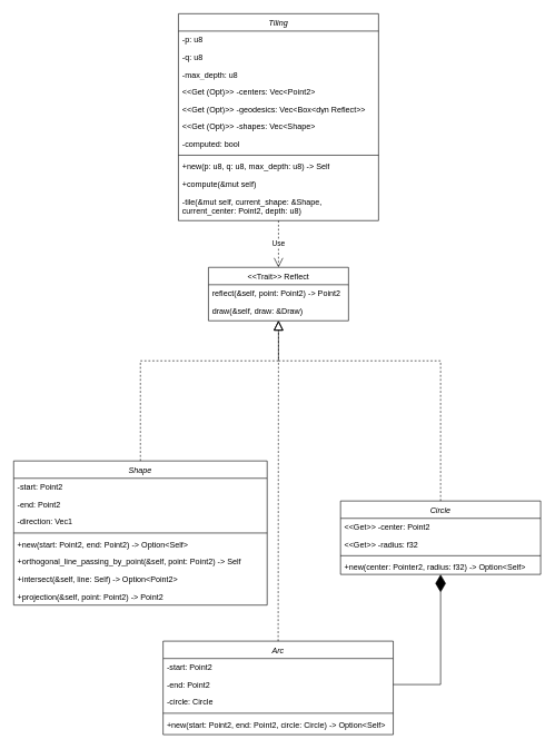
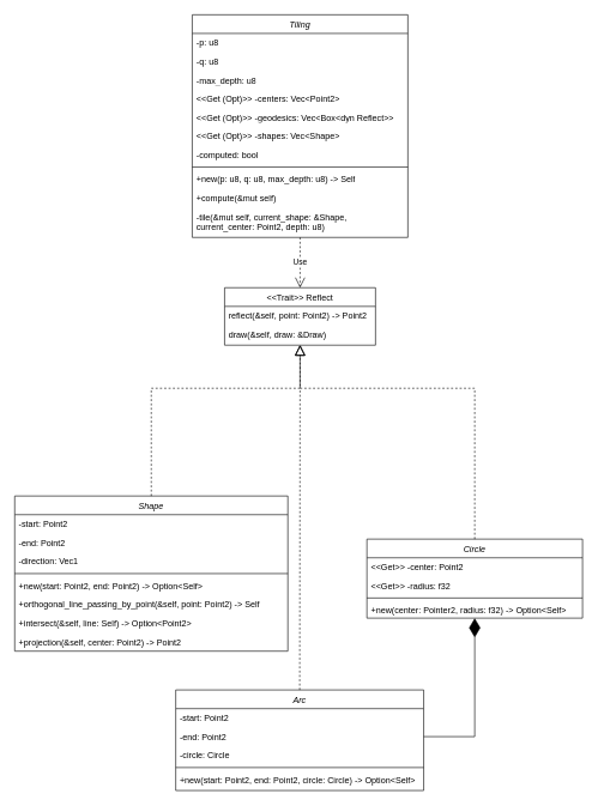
  <mxCell id="0" />
  <mxCell id="1" parent="0" />
  <mxCell id="2" value="&lt;&lt;Trait&gt;&gt; Reflect" style="swimlane;fontStyle=0;align=center;verticalAlign=top;childLayout=stackLayout;horizontal=1;startSize=26;horizontalStack=0;resizeParent=1;resizeLast=0;collapsible=1;marginBottom=0;rounded=0;shadow=0;strokeWidth=1;" parent="1" vertex="1"><mxGeometry x="312" y="400" width="210" height="80" as="geometry"><mxRectangle x="550" y="140" width="160" height="26" as="alternateBounds" /></mxGeometry></mxCell>
  <mxCell id="3" value="reflect(&amp;self, point: Point2) -&gt; Point2" style="text;align=left;verticalAlign=top;spacingLeft=4;spacingRight=4;overflow=hidden;rotatable=0;points=[[0,0.5],[1,0.5]];portConstraint=eastwest;" parent="2" vertex="1"><mxGeometry y="26" width="210" height="26" as="geometry" /></mxCell>
  <mxCell id="4" value="draw(&amp;self, draw: &amp;Draw)" style="text;align=left;verticalAlign=top;spacingLeft=4;spacingRight=4;overflow=hidden;rotatable=0;points=[[0,0.5],[1,0.5]];portConstraint=eastwest;rounded=0;shadow=0;html=0;" parent="2" vertex="1"><mxGeometry y="52" width="210" height="26" as="geometry" /></mxCell>
  <mxCell id="5" value="Circle" style="swimlane;fontStyle=2;align=center;verticalAlign=top;childLayout=stackLayout;horizontal=1;startSize=26;horizontalStack=0;resizeParent=1;resizeLast=0;collapsible=1;marginBottom=0;rounded=0;shadow=0;strokeWidth=1;" vertex="1" parent="1"><mxGeometry x="510" y="750" width="300" height="110" as="geometry"><mxRectangle x="490" y="180" width="160" height="26" as="alternateBounds" /></mxGeometry></mxCell>
  <mxCell id="6" value="&lt;&lt;Get&gt;&gt; -center: Point2" style="text;align=left;verticalAlign=top;spacingLeft=4;spacingRight=4;overflow=hidden;rotatable=0;points=[[0,0.5],[1,0.5]];portConstraint=eastwest;" vertex="1" parent="5"><mxGeometry y="26" width="300" height="26" as="geometry" /></mxCell>
  <mxCell id="7" value="&lt;&lt;Get&gt;&gt; -radius: f32" style="text;align=left;verticalAlign=top;spacingLeft=4;spacingRight=4;overflow=hidden;rotatable=0;points=[[0,0.5],[1,0.5]];portConstraint=eastwest;rounded=0;shadow=0;html=0;" vertex="1" parent="5"><mxGeometry y="52" width="300" height="26" as="geometry" /></mxCell>
  <mxCell id="8" value="" style="line;html=1;strokeWidth=1;align=left;verticalAlign=middle;spacingTop=-1;spacingLeft=3;spacingRight=3;rotatable=0;labelPosition=right;points=[];portConstraint=eastwest;" vertex="1" parent="5"><mxGeometry y="78" width="300" height="8" as="geometry" /></mxCell>
  <mxCell id="9" value="+new(center: Pointer2, radius: f32) -&gt; Option&lt;Self&gt;&#10;" style="text;align=left;verticalAlign=top;spacingLeft=4;spacingRight=4;overflow=hidden;rotatable=0;points=[[0,0.5],[1,0.5]];portConstraint=eastwest;" vertex="1" parent="5"><mxGeometry y="86" width="300" height="24" as="geometry" /></mxCell>
  <mxCell id="10" value="Shape" style="swimlane;fontStyle=2;align=center;verticalAlign=top;childLayout=stackLayout;horizontal=1;startSize=26;horizontalStack=0;resizeParent=1;resizeLast=0;collapsible=1;marginBottom=0;rounded=0;shadow=0;strokeWidth=1;" vertex="1" parent="1"><mxGeometry x="20" y="690" width="380" height="216" as="geometry"><mxRectangle x="540" y="430" width="160" height="26" as="alternateBounds" /></mxGeometry></mxCell>
  <mxCell id="11" value="-start: Point2" style="text;align=left;verticalAlign=top;spacingLeft=4;spacingRight=4;overflow=hidden;rotatable=0;points=[[0,0.5],[1,0.5]];portConstraint=eastwest;" vertex="1" parent="10"><mxGeometry y="26" width="380" height="26" as="geometry" /></mxCell>
  <mxCell id="12" value="-end: Point2" style="text;align=left;verticalAlign=top;spacingLeft=4;spacingRight=4;overflow=hidden;rotatable=0;points=[[0,0.5],[1,0.5]];portConstraint=eastwest;rounded=0;shadow=0;html=0;" vertex="1" parent="10"><mxGeometry y="52" width="380" height="26" as="geometry" /></mxCell>
  <mxCell id="13" value="-direction: Vec1" style="text;align=left;verticalAlign=top;spacingLeft=4;spacingRight=4;overflow=hidden;rotatable=0;points=[[0,0.5],[1,0.5]];portConstraint=eastwest;rounded=0;shadow=0;html=0;" vertex="1" parent="10"><mxGeometry y="78" width="380" height="26" as="geometry" /></mxCell>
  <mxCell id="14" value="" style="line;html=1;strokeWidth=1;align=left;verticalAlign=middle;spacingTop=-1;spacingLeft=3;spacingRight=3;rotatable=0;labelPosition=right;points=[];portConstraint=eastwest;" vertex="1" parent="10"><mxGeometry y="104" width="380" height="8" as="geometry" /></mxCell>
  <mxCell id="15" value="+new(start: Point2, end: Point2) -&gt; Option&lt;Self&gt;" style="text;align=left;verticalAlign=top;spacingLeft=4;spacingRight=4;overflow=hidden;rotatable=0;points=[[0,0.5],[1,0.5]];portConstraint=eastwest;" vertex="1" parent="10"><mxGeometry y="112" width="380" height="26" as="geometry" /></mxCell>
  <mxCell id="16" value="+orthogonal_line_passing_by_point(&amp;self, point: Point2) -&gt; Self" style="text;align=left;verticalAlign=top;spacingLeft=4;spacingRight=4;overflow=hidden;rotatable=0;points=[[0,0.5],[1,0.5]];portConstraint=eastwest;" vertex="1" parent="10"><mxGeometry y="138" width="380" height="26" as="geometry" /></mxCell>
  <mxCell id="17" value="+intersect(&amp;self, line: Self) -&gt; Option&lt;Point2&gt;" style="text;align=left;verticalAlign=top;spacingLeft=4;spacingRight=4;overflow=hidden;rotatable=0;points=[[0,0.5],[1,0.5]];portConstraint=eastwest;" vertex="1" parent="10"><mxGeometry y="164" width="380" height="26" as="geometry" /></mxCell>
- <mxCell id="18" value="+projection(&amp;self, point: Point2) -&gt; Point2" style="text;align=left;verticalAlign=top;spacingLeft=4;spacingRight=4;overflow=hidden;rotatable=0;points=[[0,0.5],[1,0.5]];portConstraint=eastwest;" vertex="1" parent="10"><mxGeometry y="190" width="380" height="26" as="geometry" /></mxCell>
+ <mxCell id="18" value="+projection(&amp;self, center: Point2) -&gt; Point2" style="text;align=left;verticalAlign=top;spacingLeft=4;spacingRight=4;overflow=hidden;rotatable=0;points=[[0,0.5],[1,0.5]];portConstraint=eastwest;" vertex="1" parent="10"><mxGeometry y="190" width="380" height="26" as="geometry" /></mxCell>
  <mxCell id="19" value="Arc" style="swimlane;fontStyle=2;align=center;verticalAlign=top;childLayout=stackLayout;horizontal=1;startSize=26;horizontalStack=0;resizeParent=1;resizeLast=0;collapsible=1;marginBottom=0;rounded=0;shadow=0;strokeWidth=1;" vertex="1" parent="1"><mxGeometry x="244" y="960" width="345" height="140" as="geometry"><mxRectangle x="540" y="430" width="160" height="26" as="alternateBounds" /></mxGeometry></mxCell>
  <mxCell id="20" value="-start: Point2" style="text;align=left;verticalAlign=top;spacingLeft=4;spacingRight=4;overflow=hidden;rotatable=0;points=[[0,0.5],[1,0.5]];portConstraint=eastwest;" vertex="1" parent="19"><mxGeometry y="26" width="345" height="26" as="geometry" /></mxCell>
  <mxCell id="21" value="-end: Point2" style="text;align=left;verticalAlign=top;spacingLeft=4;spacingRight=4;overflow=hidden;rotatable=0;points=[[0,0.5],[1,0.5]];portConstraint=eastwest;rounded=0;shadow=0;html=0;" vertex="1" parent="19"><mxGeometry y="52" width="345" height="26" as="geometry" /></mxCell>
  <mxCell id="22" value="-circle: Circle" style="text;align=left;verticalAlign=top;spacingLeft=4;spacingRight=4;overflow=hidden;rotatable=0;points=[[0,0.5],[1,0.5]];portConstraint=eastwest;" vertex="1" parent="19"><mxGeometry y="78" width="345" height="26" as="geometry" /></mxCell>
  <mxCell id="23" value="" style="line;html=1;strokeWidth=1;align=left;verticalAlign=middle;spacingTop=-1;spacingLeft=3;spacingRight=3;rotatable=0;labelPosition=right;points=[];portConstraint=eastwest;" vertex="1" parent="19"><mxGeometry y="104" width="345" height="8" as="geometry" /></mxCell>
  <mxCell id="24" value="+new(start: Point2, end: Point2, circle: Circle) -&gt; Option&lt;Self&gt;" style="text;align=left;verticalAlign=top;spacingLeft=4;spacingRight=4;overflow=hidden;rotatable=0;points=[[0,0.5],[1,0.5]];portConstraint=eastwest;" vertex="1" parent="19"><mxGeometry y="112" width="345" height="26" as="geometry" /></mxCell>
  <mxCell id="25" value="" style="endArrow=diamondThin;endFill=1;endSize=24;html=1;rounded=0;exitX=1;exitY=0.5;exitDx=0;exitDy=0;entryX=0.5;entryY=1;entryDx=0;entryDy=0;" edge="1" parent="1" source="21" target="5"><mxGeometry width="160" relative="1" as="geometry"><mxPoint x="1350" y="730" as="sourcePoint" /><mxPoint x="640" y="880" as="targetPoint" /><Array as="points"><mxPoint x="660" y="1025" /></Array></mxGeometry></mxCell>
  <mxCell id="26" value="" style="endArrow=block;dashed=1;endFill=0;endSize=12;html=1;rounded=0;exitX=0.5;exitY=0;exitDx=0;exitDy=0;entryX=0.5;entryY=1;entryDx=0;entryDy=0;" edge="1" parent="1" source="10" target="2"><mxGeometry width="160" relative="1" as="geometry"><mxPoint x="870" y="830" as="sourcePoint" /><mxPoint x="1030" y="830" as="targetPoint" /><Array as="points"><mxPoint x="210" y="540" /><mxPoint x="417" y="540" /></Array></mxGeometry></mxCell>
  <mxCell id="27" value="" style="endArrow=block;dashed=1;endFill=0;endSize=12;html=1;rounded=0;exitX=0.5;exitY=0;exitDx=0;exitDy=0;" edge="1" parent="1" source="19"><mxGeometry width="160" relative="1" as="geometry"><mxPoint x="860" y="700" as="sourcePoint" /><mxPoint x="417" y="480" as="targetPoint" /></mxGeometry></mxCell>
  <mxCell id="28" value="&lt;span style=&quot;font-weight: normal;&quot;&gt;&lt;i&gt;Tiling&lt;/i&gt;&lt;/span&gt;" style="swimlane;fontStyle=1;align=center;verticalAlign=top;childLayout=stackLayout;horizontal=1;startSize=26;horizontalStack=0;resizeParent=1;resizeParentMax=0;resizeLast=0;collapsible=1;marginBottom=0;whiteSpace=wrap;html=1;" vertex="1" parent="1"><mxGeometry x="267" y="20" width="300" height="310" as="geometry" /></mxCell>
  <mxCell id="29" value="-p: u8" style="text;strokeColor=none;fillColor=none;align=left;verticalAlign=top;spacingLeft=4;spacingRight=4;overflow=hidden;rotatable=0;points=[[0,0.5],[1,0.5]];portConstraint=eastwest;whiteSpace=wrap;html=1;" vertex="1" parent="28"><mxGeometry y="26" width="300" height="26" as="geometry" /></mxCell>
  <mxCell id="30" value="-q: u8" style="text;strokeColor=none;fillColor=none;align=left;verticalAlign=top;spacingLeft=4;spacingRight=4;overflow=hidden;rotatable=0;points=[[0,0.5],[1,0.5]];portConstraint=eastwest;whiteSpace=wrap;html=1;" vertex="1" parent="28"><mxGeometry y="52" width="300" height="26" as="geometry" /></mxCell>
  <mxCell id="31" value="-max_depth: u8" style="text;strokeColor=none;fillColor=none;align=left;verticalAlign=top;spacingLeft=4;spacingRight=4;overflow=hidden;rotatable=0;points=[[0,0.5],[1,0.5]];portConstraint=eastwest;whiteSpace=wrap;html=1;" vertex="1" parent="28"><mxGeometry y="78" width="300" height="26" as="geometry" /></mxCell>
  <mxCell id="32" value="&amp;lt;&amp;lt;Get (Opt)&amp;gt;&amp;gt; -centers: Vec&amp;lt;Point2&amp;gt;" style="text;strokeColor=none;fillColor=none;align=left;verticalAlign=top;spacingLeft=4;spacingRight=4;overflow=hidden;rotatable=0;points=[[0,0.5],[1,0.5]];portConstraint=eastwest;whiteSpace=wrap;html=1;" vertex="1" parent="28"><mxGeometry y="104" width="300" height="26" as="geometry" /></mxCell>
  <mxCell id="33" value="&amp;lt;&amp;lt;Get (Opt)&amp;gt;&amp;gt; -geodesics: Vec&amp;lt;Box&amp;lt;dyn Reflect&amp;gt;&amp;gt;" style="text;strokeColor=none;fillColor=none;align=left;verticalAlign=top;spacingLeft=4;spacingRight=4;overflow=hidden;rotatable=0;points=[[0,0.5],[1,0.5]];portConstraint=eastwest;whiteSpace=wrap;html=1;" vertex="1" parent="28"><mxGeometry y="130" width="300" height="26" as="geometry" /></mxCell>
  <mxCell id="34" value="&amp;lt;&amp;lt;Get (Opt)&amp;gt;&amp;gt; -shapes: Vec&amp;lt;Shape&amp;gt;" style="text;strokeColor=none;fillColor=none;align=left;verticalAlign=top;spacingLeft=4;spacingRight=4;overflow=hidden;rotatable=0;points=[[0,0.5],[1,0.5]];portConstraint=eastwest;whiteSpace=wrap;html=1;" vertex="1" parent="28"><mxGeometry y="156" width="300" height="26" as="geometry" /></mxCell>
  <mxCell id="35" value="-computed: bool" style="text;strokeColor=none;fillColor=none;align=left;verticalAlign=top;spacingLeft=4;spacingRight=4;overflow=hidden;rotatable=0;points=[[0,0.5],[1,0.5]];portConstraint=eastwest;whiteSpace=wrap;html=1;" vertex="1" parent="28"><mxGeometry y="182" width="300" height="26" as="geometry" /></mxCell>
  <mxCell id="36" value="" style="line;strokeWidth=1;fillColor=none;align=left;verticalAlign=middle;spacingTop=-1;spacingLeft=3;spacingRight=3;rotatable=0;labelPosition=right;points=[];portConstraint=eastwest;strokeColor=inherit;" vertex="1" parent="28"><mxGeometry y="208" width="300" height="8" as="geometry" /></mxCell>
  <mxCell id="37" value="+new(p: u8, q: u8, max_depth: u8) -&amp;gt; Self" style="text;strokeColor=none;fillColor=none;align=left;verticalAlign=top;spacingLeft=4;spacingRight=4;overflow=hidden;rotatable=0;points=[[0,0.5],[1,0.5]];portConstraint=eastwest;whiteSpace=wrap;html=1;" vertex="1" parent="28"><mxGeometry y="216" width="300" height="26" as="geometry" /></mxCell>
  <mxCell id="38" value="+compute(&amp;amp;mut self)" style="text;strokeColor=none;fillColor=none;align=left;verticalAlign=top;spacingLeft=4;spacingRight=4;overflow=hidden;rotatable=0;points=[[0,0.5],[1,0.5]];portConstraint=eastwest;whiteSpace=wrap;html=1;" vertex="1" parent="28"><mxGeometry y="242" width="300" height="26" as="geometry" /></mxCell>
  <mxCell id="39" value="-tile(&amp;amp;mut self, current_shape: &amp;amp;Shape, current_center: Point2, depth: u8)" style="text;strokeColor=none;fillColor=none;align=left;verticalAlign=top;spacingLeft=4;spacingRight=4;overflow=hidden;rotatable=0;points=[[0,0.5],[1,0.5]];portConstraint=eastwest;whiteSpace=wrap;html=1;" vertex="1" parent="28"><mxGeometry y="268" width="300" height="42" as="geometry" /></mxCell>
  <mxCell id="40" value="Use" style="endArrow=open;endSize=12;dashed=1;html=1;rounded=0;entryX=0.5;entryY=0;entryDx=0;entryDy=0;exitX=0.5;exitY=1;exitDx=0;exitDy=0;" edge="1" parent="1" source="28" target="2"><mxGeometry width="160" relative="1" as="geometry"><mxPoint x="820" y="340" as="sourcePoint" /><mxPoint x="970" y="390" as="targetPoint" /></mxGeometry></mxCell>
  <mxCell id="41" value="" style="endArrow=block;dashed=1;endFill=0;endSize=12;html=1;rounded=0;exitX=0.5;exitY=0;exitDx=0;exitDy=0;entryX=0.5;entryY=1;entryDx=0;entryDy=0;" edge="1" parent="1" source="5" target="2"><mxGeometry width="160" relative="1" as="geometry"><mxPoint x="659" y="720" as="sourcePoint" /><mxPoint x="420" y="480" as="targetPoint" /><Array as="points"><mxPoint x="660" y="540" /><mxPoint x="417" y="540" /></Array></mxGeometry></mxCell>
